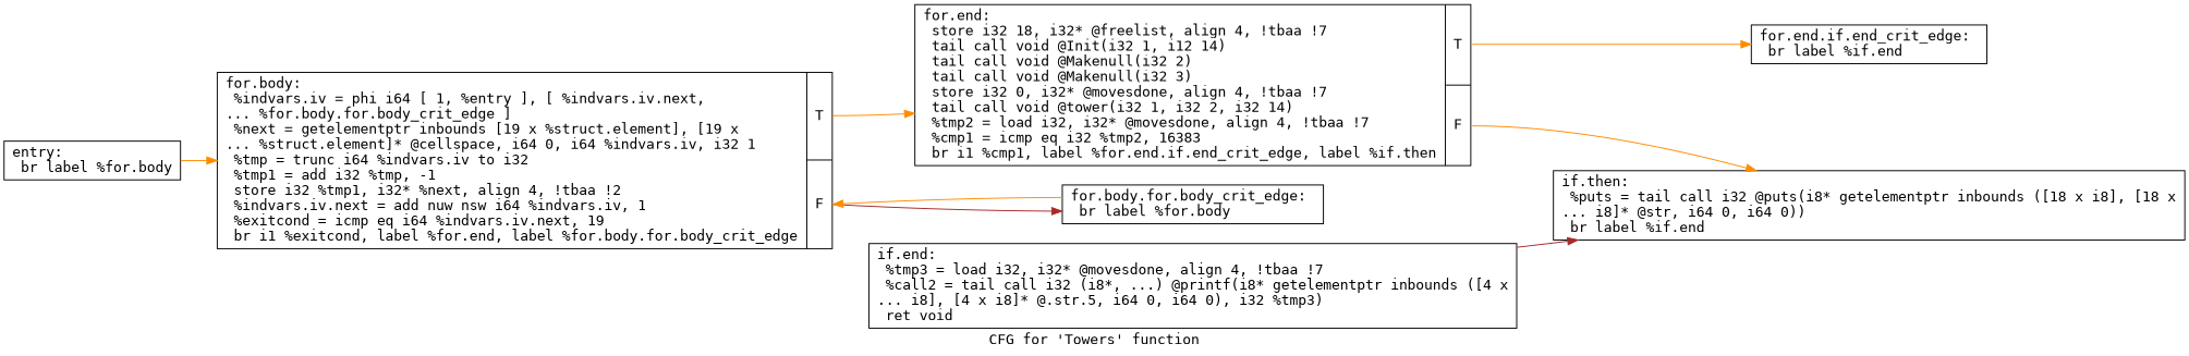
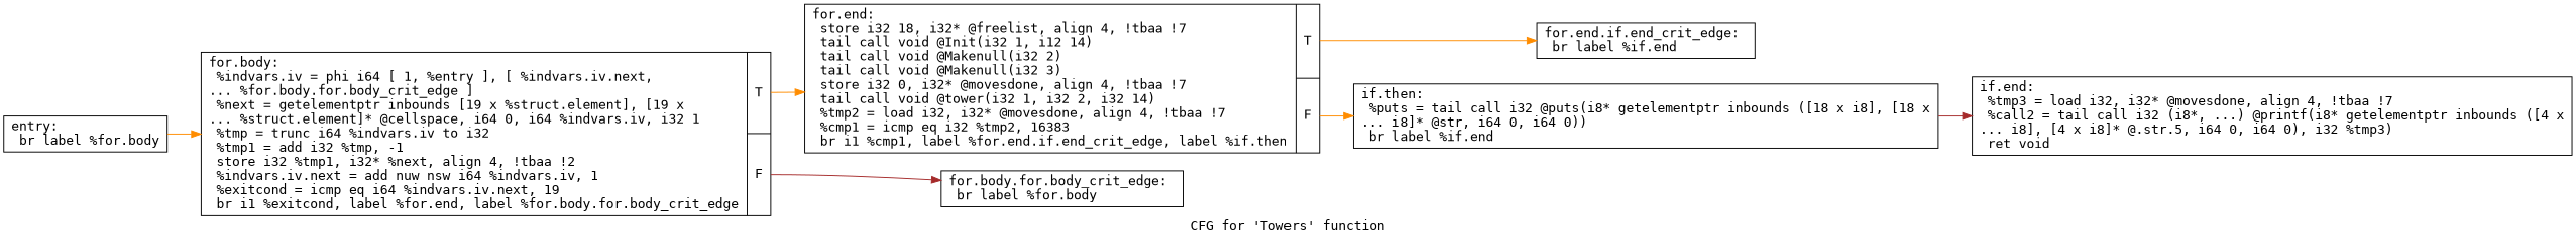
  digraph {
    fontname="DejaVu Sans Mono"
    label="CFG for 'Towers' function"
    rankdir=LR
    node [fontname="DejaVu Sans Mono" shape=record]
    edge [color=darkorange fontname="DejaVu Sans Mono"]
    n1 [label="{entry:\l  br label %for.body\l}"]
    n2 [label="{for.body:                                         \l  %indvars.iv = phi i64 [ 1, %entry ], [ %indvars.iv.next,\l... %for.body.for.body_crit_edge ]\l  %next = getelementptr inbounds [19 x %struct.element], [19 x\l... %struct.element]* @cellspace, i64 0, i64 %indvars.iv, i32 1\l  %tmp = trunc i64 %indvars.iv to i32\l  %tmp1 = add i32 %tmp, -1\l  store i32 %tmp1, i32* %next, align 4, !tbaa !2\l  %indvars.iv.next = add nuw nsw i64 %indvars.iv, 1\l  %exitcond = icmp eq i64 %indvars.iv.next, 19\l  br i1 %exitcond, label %for.end, label %for.body.for.body_crit_edge\l|{<s0>T|<s1>F}}"]
    n3 [label="{for.end:                                          \l  store i32 18, i32* @freelist, align 4, !tbaa !7\l  tail call void @Init(i32 1, i12 14)\l  tail call void @Makenull(i32 2)\l  tail call void @Makenull(i32 3)\l  store i32 0, i32* @movesdone, align 4, !tbaa !7\l  tail call void @tower(i32 1, i32 2, i32 14)\l  %tmp2 = load i32, i32* @movesdone, align 4, !tbaa !7\l  %cmp1 = icmp eq i32 %tmp2, 16383\l  br i1 %cmp1, label %for.end.if.end_crit_edge, label %if.then\l|{<s0>T|<s1>F}}"]
    n4 [label="{for.body.for.body_crit_edge:                      \l  br label %for.body\l}"]
    n5 [label="{for.end.if.end_crit_edge:                         \l  br label %if.end\l}"]
    n6 [label="{if.then:                                          \l  %puts = tail call i32 @puts(i8* getelementptr inbounds ([18 x i8], [18 x\l... i8]* @str, i64 0, i64 0))\l  br label %if.end\l}"]
    n7 [label="{if.end:                                           \l  %tmp3 = load i32, i32* @movesdone, align 4, !tbaa !7\l  %call2 = tail call i32 (i8*, ...) @printf(i8* getelementptr inbounds ([4 x\l... i8], [4 x i8]* @.str.5, i64 0, i64 0), i32 %tmp3)\l  ret void\l}"]
    n1 -> n2
    n2 -> n3 [tailport=s0]
    n2 -> n4 [color=brown tailport=s1]
    n3 -> n5 [tailport=s0]
    n3 -> n6 [tailport=s1]
-   n4 -> n2
-   n7 -> n6 [color=brown]
+   n6 -> n7 [color=brown]
  }
